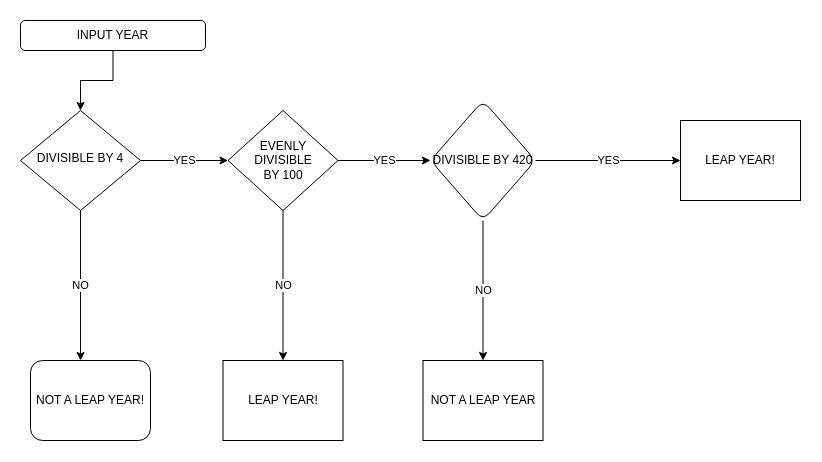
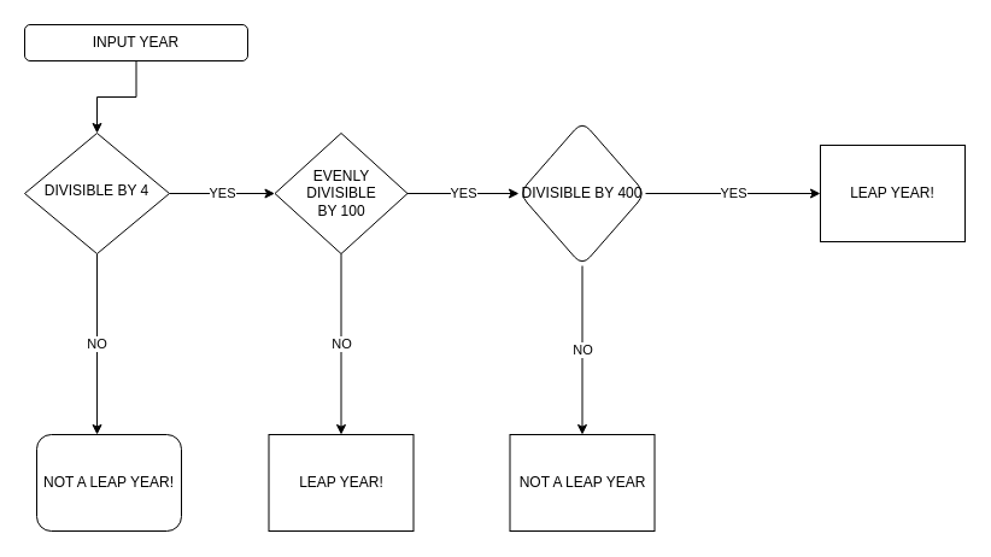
  <mxCell id="0" />
  <mxCell id="1" parent="0" />
  <mxCell id="2" style="edgeStyle=orthogonalEdgeStyle;rounded=0;orthogonalLoop=1;jettySize=auto;html=1;" edge="1" parent="1" source="3" target="6"><mxGeometry relative="1" as="geometry" /></mxCell>
  <mxCell id="3" value="INPUT YEAR" style="rounded=1;whiteSpace=wrap;html=1;fontSize=12;glass=0;strokeWidth=1;shadow=0;" parent="1" vertex="1"><mxGeometry x="20" y="20" width="185" height="30" as="geometry" /></mxCell>
  <mxCell id="4" value="NO" style="edgeStyle=orthogonalEdgeStyle;rounded=0;orthogonalLoop=1;jettySize=auto;html=1;entryX=0.417;entryY=0;entryDx=0;entryDy=0;entryPerimeter=0;" edge="1" parent="1" source="6" target="15"><mxGeometry relative="1" as="geometry" /></mxCell>
  <mxCell id="5" value="YES" style="edgeStyle=orthogonalEdgeStyle;rounded=0;orthogonalLoop=1;jettySize=auto;html=1;entryX=0;entryY=0.5;entryDx=0;entryDy=0;" edge="1" parent="1" source="6" target="14"><mxGeometry x="0.006" relative="1" as="geometry"><mxPoint as="offset" /></mxGeometry></mxCell>
  <mxCell id="6" value="DIVISIBLE BY 4&lt;br&gt;" style="rhombus;whiteSpace=wrap;html=1;shadow=0;fontFamily=Helvetica;fontSize=12;align=center;strokeWidth=1;spacing=6;spacingTop=-4;" parent="1" vertex="1"><mxGeometry x="20" y="110" width="120" height="100" as="geometry" /></mxCell>
  <mxCell id="7" value="NO" style="edgeStyle=orthogonalEdgeStyle;rounded=0;orthogonalLoop=1;jettySize=auto;html=1;" edge="1" parent="1" source="9" target="11"><mxGeometry relative="1" as="geometry" /></mxCell>
  <mxCell id="8" value="YES" style="edgeStyle=orthogonalEdgeStyle;rounded=0;orthogonalLoop=1;jettySize=auto;html=1;entryX=0;entryY=0.5;entryDx=0;entryDy=0;" edge="1" parent="1" source="9" target="16"><mxGeometry relative="1" as="geometry" /></mxCell>
- <mxCell id="9" value="DIVISIBLE BY 420" style="rhombus;whiteSpace=wrap;html=1;rounded=1;glass=0;strokeWidth=1;shadow=0;" vertex="1" parent="1"><mxGeometry x="430" y="100" width="105" height="120" as="geometry" /></mxCell>
+ <mxCell id="9" value="DIVISIBLE BY 400" style="rhombus;whiteSpace=wrap;html=1;rounded=1;glass=0;strokeWidth=1;shadow=0;" vertex="1" parent="1"><mxGeometry x="430" y="100" width="105" height="120" as="geometry" /></mxCell>
  <mxCell id="10" value="LEAP YEAR!" style="rounded=0;whiteSpace=wrap;html=1;" vertex="1" parent="1"><mxGeometry x="222.5" y="360" width="120" height="80" as="geometry" /></mxCell>
  <mxCell id="11" value="NOT A LEAP YEAR" style="rounded=0;whiteSpace=wrap;html=1;" vertex="1" parent="1"><mxGeometry x="422.5" y="360" width="120" height="80" as="geometry" /></mxCell>
  <mxCell id="12" value="YES" style="edgeStyle=orthogonalEdgeStyle;rounded=0;orthogonalLoop=1;jettySize=auto;html=1;" edge="1" parent="1" source="14" target="9"><mxGeometry relative="1" as="geometry" /></mxCell>
  <mxCell id="13" value="NO" style="edgeStyle=orthogonalEdgeStyle;rounded=0;orthogonalLoop=1;jettySize=auto;html=1;" edge="1" parent="1" source="14" target="10"><mxGeometry relative="1" as="geometry" /></mxCell>
  <mxCell id="14" value="EVENLY &lt;br&gt;DIVISIBLE&lt;br&gt;BY 100" style="rhombus;whiteSpace=wrap;html=1;rounded=0;" vertex="1" parent="1"><mxGeometry x="227.5" y="110" width="110" height="100" as="geometry" /></mxCell>
  <mxCell id="15" value="NOT A LEAP YEAR!" style="whiteSpace=wrap;html=1;rounded=1;" vertex="1" parent="1"><mxGeometry x="30" y="360" width="120" height="80" as="geometry" /></mxCell>
  <mxCell id="16" value="LEAP YEAR!" style="rounded=0;whiteSpace=wrap;html=1;" vertex="1" parent="1"><mxGeometry x="680" y="120" width="120" height="80" as="geometry" /></mxCell>
